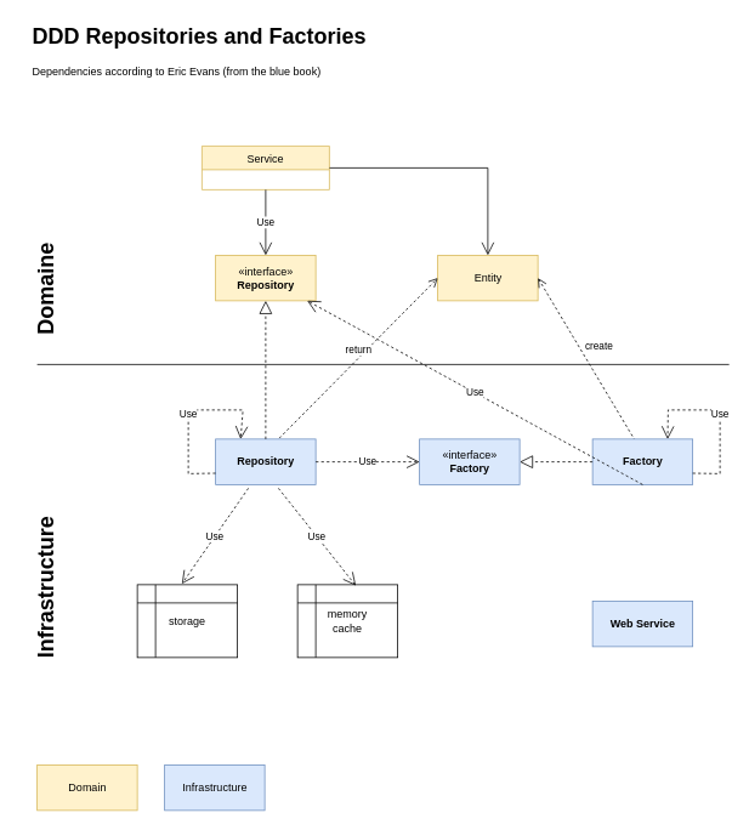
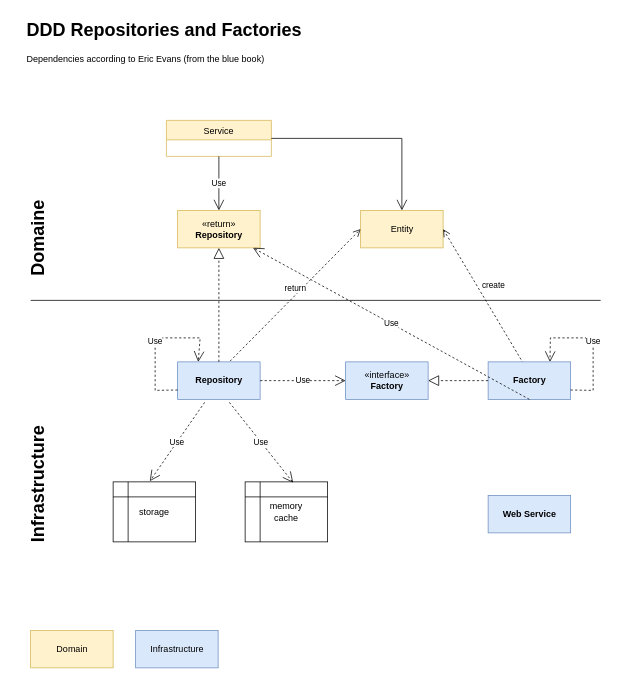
  <mxCell id="0" />
  <mxCell id="1" parent="0" />
  <mxCell id="2" value="Service" style="swimlane;fontStyle=0;childLayout=stackLayout;horizontal=1;startSize=26;fillColor=#fff2cc;horizontalStack=0;resizeParent=1;resizeParentMax=0;resizeLast=0;collapsible=1;marginBottom=0;strokeColor=#d6b656;" vertex="1" parent="1"><mxGeometry x="221" y="160" width="140" height="48" as="geometry"><mxRectangle x="221" y="160" width="80" height="30" as="alternateBounds" /></mxGeometry></mxCell>
- <mxCell id="3" value="«interface»&lt;br&gt;&lt;b&gt;Repository&lt;/b&gt;" style="html=1;fillColor=#fff2cc;strokeColor=#d6b656;" vertex="1" parent="1"><mxGeometry x="236" y="280" width="110" height="50" as="geometry" /></mxCell>
+ <mxCell id="3" value="«return»&lt;br&gt;&lt;b&gt;Repository&lt;/b&gt;" style="html=1;fillColor=#fff2cc;strokeColor=#d6b656;" vertex="1" parent="1"><mxGeometry x="236" y="280" width="110" height="50" as="geometry" /></mxCell>
  <mxCell id="4" value="«interface»&lt;br&gt;&lt;b&gt;Factory&lt;/b&gt;" style="html=1;fillColor=#dae8fc;strokeColor=#6c8ebf;" vertex="1" parent="1"><mxGeometry x="460" y="482" width="110" height="50" as="geometry" /></mxCell>
  <mxCell id="5" value="Use" style="endArrow=open;endSize=12;dashed=0;html=1;rounded=0;exitX=0.5;exitY=1;exitDx=0;exitDy=0;" edge="1" parent="1" source="2" target="3"><mxGeometry width="160" relative="1" as="geometry"><mxPoint x="300" y="220" as="sourcePoint" /><mxPoint x="446" y="502" as="targetPoint" /></mxGeometry></mxCell>
  <mxCell id="6" value="storage" style="shape=internalStorage;whiteSpace=wrap;html=1;backgroundOutline=1;" vertex="1" parent="1"><mxGeometry x="150" y="642" width="110" height="80" as="geometry" /></mxCell>
  <mxCell id="7" value="Use" style="endArrow=open;endSize=12;dashed=1;html=1;rounded=0;exitX=0.327;exitY=1.08;exitDx=0;exitDy=0;entryX=0.445;entryY=-0.012;entryDx=0;entryDy=0;entryPerimeter=0;exitPerimeter=0;" edge="1" parent="1" source="16" target="6"><mxGeometry width="160" relative="1" as="geometry"><mxPoint x="296" y="192" as="sourcePoint" /><mxPoint x="346" y="332" as="targetPoint" /></mxGeometry></mxCell>
  <mxCell id="8" value="Entity" style="html=1;fillColor=#fff2cc;strokeColor=#d6b656;" vertex="1" parent="1"><mxGeometry x="480" y="280" width="110" height="50" as="geometry" /></mxCell>
  <mxCell id="9" value="return" style="html=1;verticalAlign=bottom;endArrow=open;dashed=1;endSize=8;rounded=0;entryX=0;entryY=0.5;entryDx=0;entryDy=0;exitX=0.636;exitY=-0.02;exitDx=0;exitDy=0;exitPerimeter=0;" edge="1" parent="1" source="16" target="8"><mxGeometry relative="1" as="geometry"><mxPoint x="460" y="482" as="sourcePoint" /><mxPoint x="380" y="482" as="targetPoint" /></mxGeometry></mxCell>
  <mxCell id="10" value="create" style="html=1;verticalAlign=bottom;endArrow=open;dashed=1;endSize=8;rounded=0;entryX=1;entryY=0.5;entryDx=0;entryDy=0;exitX=0.427;exitY=0.04;exitDx=0;exitDy=0;exitPerimeter=0;" edge="1" parent="1" source="17" target="8"><mxGeometry x="-0.018" y="-15" relative="1" as="geometry"><mxPoint x="455" y="302" as="sourcePoint" /><mxPoint x="530" y="197" as="targetPoint" /><mxPoint x="-1" as="offset" /></mxGeometry></mxCell>
  <mxCell id="11" value="memory&lt;br&gt;cache" style="shape=internalStorage;whiteSpace=wrap;html=1;backgroundOutline=1;" vertex="1" parent="1"><mxGeometry x="326" y="642" width="110" height="80" as="geometry" /></mxCell>
  <mxCell id="12" value="Use" style="endArrow=open;endSize=12;dashed=1;html=1;rounded=0;exitX=0.627;exitY=1.08;exitDx=0;exitDy=0;entryX=0.582;entryY=0.013;entryDx=0;entryDy=0;entryPerimeter=0;exitPerimeter=0;" edge="1" parent="1" source="16" target="11"><mxGeometry width="160" relative="1" as="geometry"><mxPoint x="293.96" y="202" as="sourcePoint" /><mxPoint x="194.95" y="331.04" as="targetPoint" /></mxGeometry></mxCell>
  <mxCell id="13" value="Domain" style="html=1;fillColor=#fff2cc;strokeColor=#d6b656;" vertex="1" parent="1"><mxGeometry x="40" y="840" width="110" height="50" as="geometry" /></mxCell>
  <mxCell id="14" value="Infrastructure" style="html=1;fillColor=#dae8fc;strokeColor=#6c8ebf;" vertex="1" parent="1"><mxGeometry x="180" y="840" width="110" height="50" as="geometry" /></mxCell>
  <mxCell id="15" value="&lt;h1&gt;DDD Repositories and Factories&lt;/h1&gt;&lt;p&gt;Dependencies according to Eric Evans (from the blue book)&lt;/p&gt;" style="text;html=1;strokeColor=none;fillColor=none;spacing=5;spacingTop=-20;whiteSpace=wrap;overflow=hidden;rounded=0;" vertex="1" parent="1"><mxGeometry x="30" y="20" width="390" height="80" as="geometry" /></mxCell>
  <mxCell id="16" value="&lt;b&gt;Repository&lt;/b&gt;" style="html=1;fillColor=#dae8fc;strokeColor=#6c8ebf;" vertex="1" parent="1"><mxGeometry x="236" y="482" width="110" height="50" as="geometry" /></mxCell>
  <mxCell id="17" value="&lt;b&gt;Factory&lt;/b&gt;" style="html=1;fillColor=#dae8fc;strokeColor=#6c8ebf;" vertex="1" parent="1"><mxGeometry x="650" y="482" width="110" height="50" as="geometry" /></mxCell>
  <mxCell id="18" value="" style="endArrow=block;dashed=1;endFill=0;endSize=12;html=1;rounded=0;exitX=0.5;exitY=0;exitDx=0;exitDy=0;entryX=0.5;entryY=1;entryDx=0;entryDy=0;" edge="1" parent="1" source="16" target="3"><mxGeometry width="160" relative="1" as="geometry"><mxPoint x="330" y="472" as="sourcePoint" /><mxPoint x="490" y="472" as="targetPoint" /></mxGeometry></mxCell>
  <mxCell id="19" value="" style="endArrow=block;dashed=1;endFill=0;endSize=12;html=1;rounded=0;exitX=0;exitY=0.5;exitDx=0;exitDy=0;entryX=1;entryY=0.5;entryDx=0;entryDy=0;" edge="1" parent="1" source="17" target="4"><mxGeometry width="160" relative="1" as="geometry"><mxPoint x="330" y="472" as="sourcePoint" /><mxPoint x="490" y="472" as="targetPoint" /><Array as="points" /></mxGeometry></mxCell>
  <mxCell id="20" value="Use" style="endArrow=open;endSize=12;dashed=1;html=1;rounded=0;exitX=1;exitY=0.5;exitDx=0;exitDy=0;" edge="1" parent="1" source="16"><mxGeometry width="160" relative="1" as="geometry"><mxPoint x="330" y="322" as="sourcePoint" /><mxPoint x="460" y="507" as="targetPoint" /></mxGeometry></mxCell>
  <mxCell id="21" value="" style="endArrow=none;html=1;rounded=0;" edge="1" parent="1"><mxGeometry width="50" height="50" relative="1" as="geometry"><mxPoint x="40" y="400" as="sourcePoint" /><mxPoint x="800" y="400" as="targetPoint" /></mxGeometry></mxCell>
  <mxCell id="22" value="&lt;b&gt;Web Service&lt;/b&gt;" style="html=1;fillColor=#dae8fc;strokeColor=#6c8ebf;" vertex="1" parent="1"><mxGeometry x="650" y="660" width="110" height="50" as="geometry" /></mxCell>
  <mxCell id="23" value="Use" style="endArrow=open;endSize=12;dashed=1;html=1;rounded=0;exitX=0.5;exitY=1;exitDx=0;exitDy=0;" edge="1" parent="1" source="17" target="3"><mxGeometry width="160" relative="1" as="geometry"><mxPoint x="330" y="590" as="sourcePoint" /><mxPoint x="490" y="590" as="targetPoint" /></mxGeometry></mxCell>
  <mxCell id="24" value="Use" style="endArrow=open;endSize=12;dashed=1;html=1;rounded=0;entryX=0.25;entryY=0;entryDx=0;entryDy=0;exitX=0;exitY=0.75;exitDx=0;exitDy=0;" edge="1" parent="1" source="16" target="16"><mxGeometry width="160" relative="1" as="geometry"><mxPoint x="176" y="470" as="sourcePoint" /><mxPoint x="506" y="517" as="targetPoint" /><Array as="points"><mxPoint x="206" y="520" /><mxPoint x="206" y="450" /><mxPoint x="266" y="450" /></Array></mxGeometry></mxCell>
  <mxCell id="25" value="Use" style="endArrow=open;endSize=12;dashed=1;html=1;rounded=0;entryX=0.75;entryY=0;entryDx=0;entryDy=0;exitX=1;exitY=0.75;exitDx=0;exitDy=0;" edge="1" parent="1" source="17" target="17"><mxGeometry width="160" relative="1" as="geometry"><mxPoint x="820" y="541.5" as="sourcePoint" /><mxPoint x="847.5" y="504" as="targetPoint" /><Array as="points"><mxPoint x="790" y="520" /><mxPoint x="790" y="450" /><mxPoint x="733" y="450" /></Array></mxGeometry></mxCell>
  <mxCell id="26" value="&lt;h1&gt;Domaine&lt;/h1&gt;" style="text;html=1;strokeColor=none;fillColor=none;align=center;verticalAlign=middle;whiteSpace=wrap;rounded=0;rotation=-90;" vertex="1" parent="1"><mxGeometry x="20" y="302" width="60" height="30" as="geometry" /></mxCell>
  <mxCell id="27" value="&lt;h1&gt;Infrastructure&lt;/h1&gt;" style="text;html=1;strokeColor=none;fillColor=none;align=center;verticalAlign=middle;whiteSpace=wrap;rounded=0;rotation=-90;" vertex="1" parent="1"><mxGeometry x="20" y="630" width="60" height="30" as="geometry" /></mxCell>
  <mxCell id="28" value="" style="endArrow=open;endFill=1;endSize=12;html=1;rounded=0;exitX=1;exitY=0.5;exitDx=0;exitDy=0;entryX=0.5;entryY=0;entryDx=0;entryDy=0;" edge="1" parent="1" source="2" target="8"><mxGeometry width="160" relative="1" as="geometry"><mxPoint x="410" y="190" as="sourcePoint" /><mxPoint x="570" y="190" as="targetPoint" /><Array as="points"><mxPoint x="535" y="184" /></Array></mxGeometry></mxCell>
